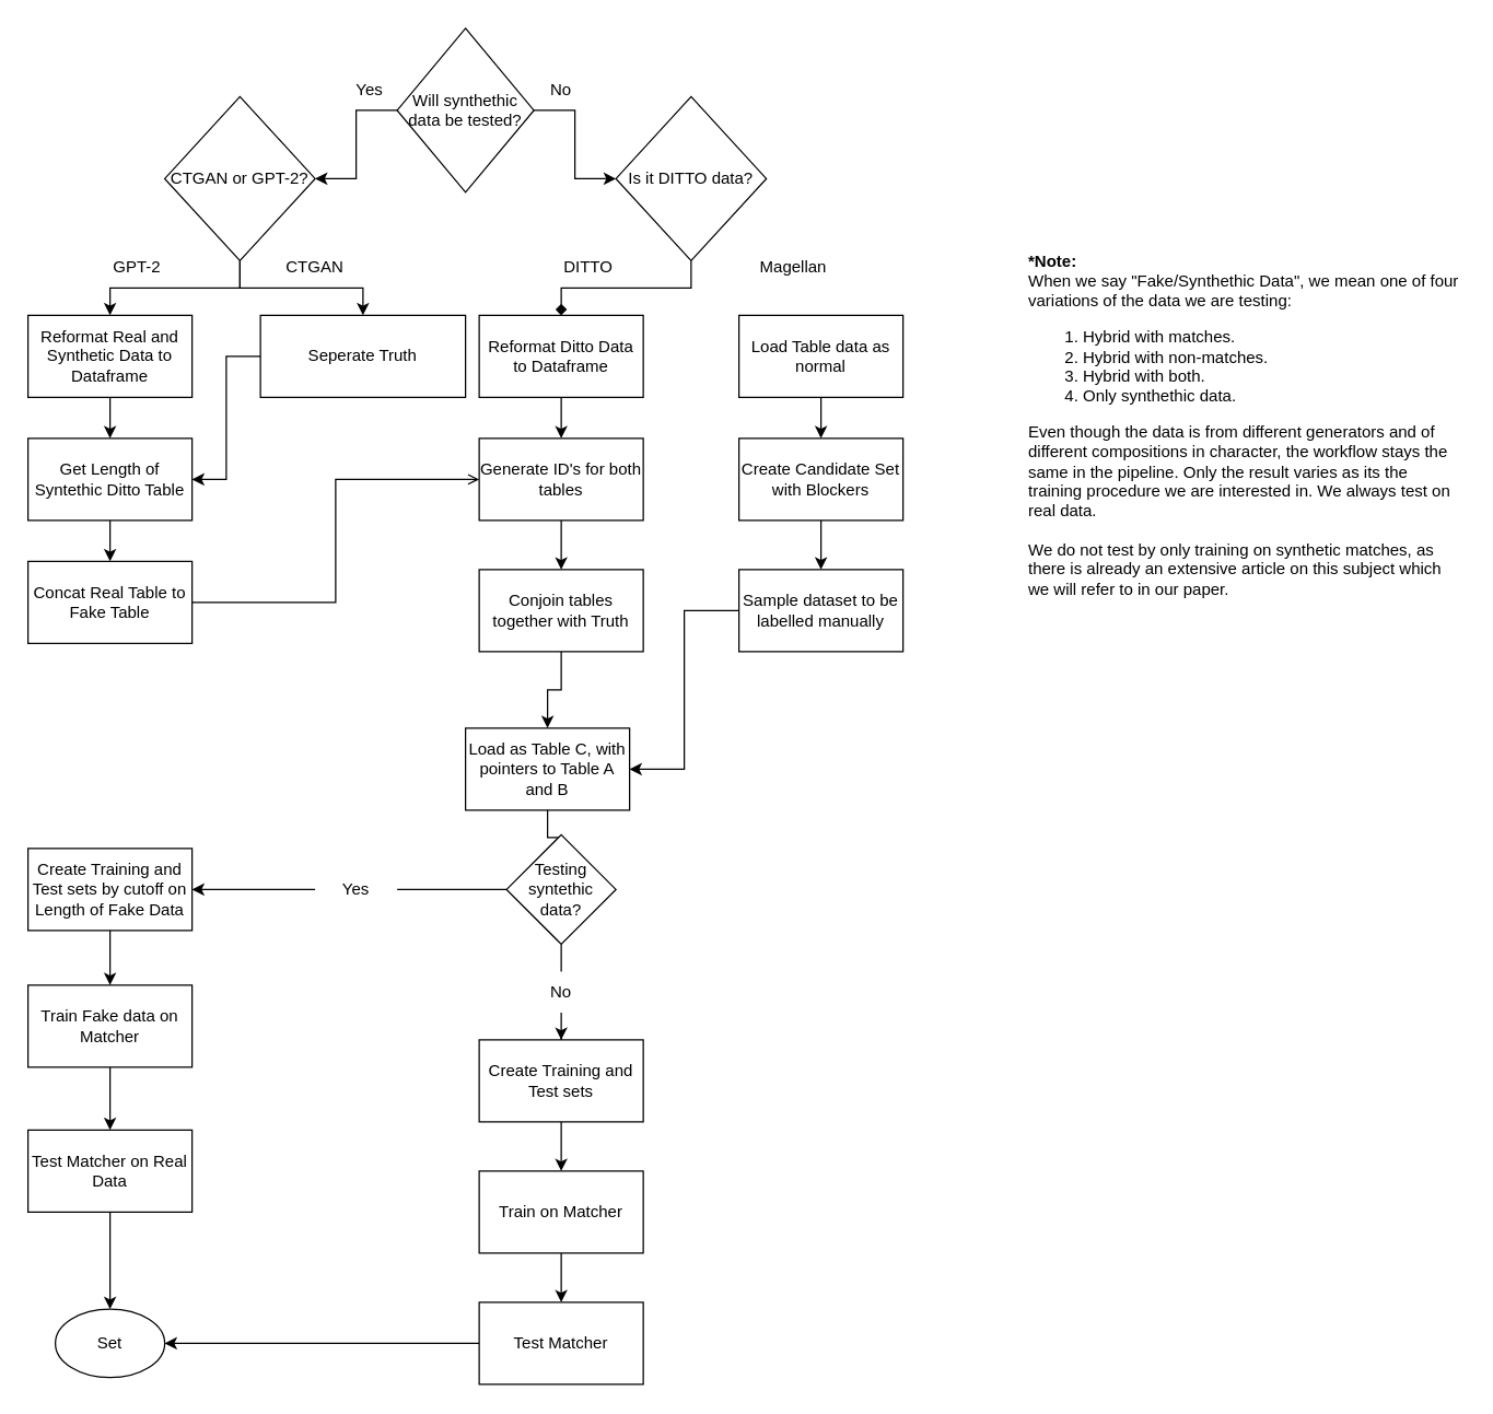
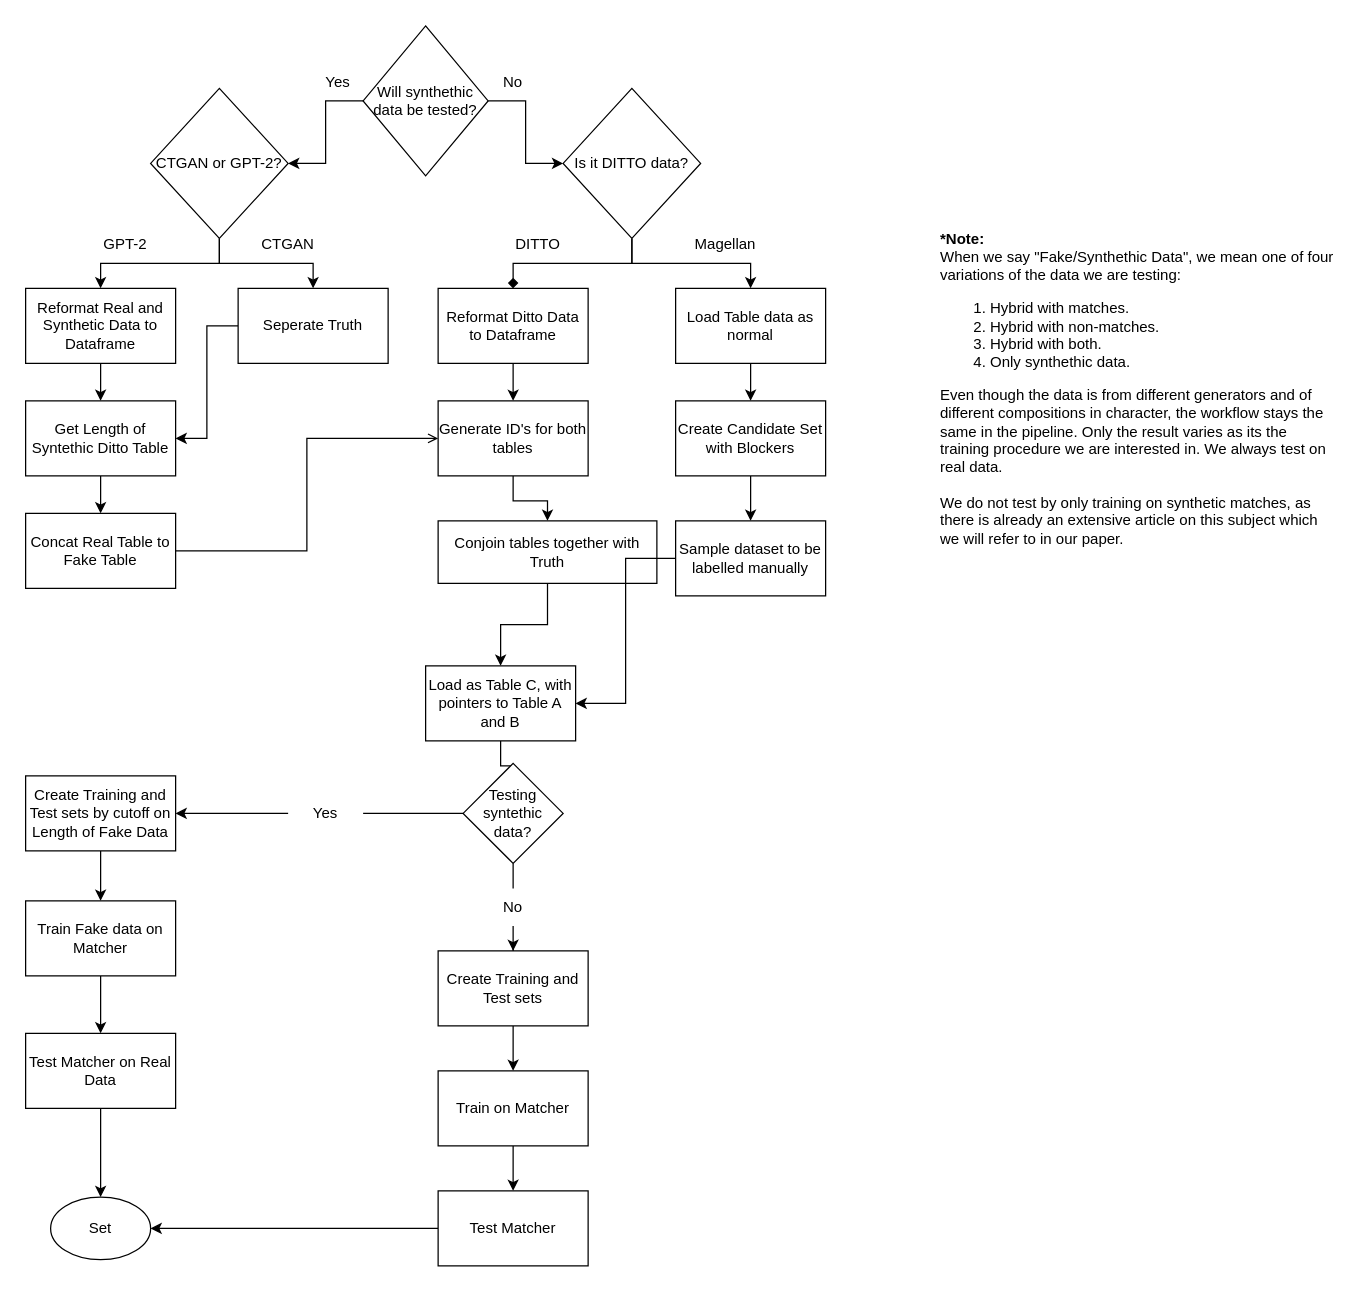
  <mxCell id="0" />
  <mxCell id="1" parent="0" />
  <mxCell id="2" value="" style="edgeStyle=orthogonalEdgeStyle;rounded=0;orthogonalLoop=1;jettySize=auto;html=1;" parent="1" source="4" target="7" edge="1"><mxGeometry relative="1" as="geometry" /></mxCell>
  <mxCell id="3" style="edgeStyle=orthogonalEdgeStyle;rounded=0;orthogonalLoop=1;jettySize=auto;html=1;" parent="1" source="4" target="30" edge="1"><mxGeometry relative="1" as="geometry" /></mxCell>
  <mxCell id="4" value="Will synthethic data be tested?" style="rhombus;whiteSpace=wrap;html=1;" parent="1" vertex="1"><mxGeometry x="290" y="20" width="100" height="120" as="geometry" /></mxCell>
  <mxCell id="5" style="edgeStyle=orthogonalEdgeStyle;rounded=0;orthogonalLoop=1;jettySize=auto;html=1;entryX=0.5;entryY=0;entryDx=0;entryDy=0;endArrow=diamond;" parent="1" source="7" target="11" edge="1"><mxGeometry relative="1" as="geometry" /></mxCell>
+ <mxCell id="6" style="edgeStyle=orthogonalEdgeStyle;rounded=0;orthogonalLoop=1;jettySize=auto;html=1;entryX=0.5;entryY=0;entryDx=0;entryDy=0;" parent="1" source="7" target="9" edge="1"><mxGeometry relative="1" as="geometry" /></mxCell>
  <mxCell id="7" value="Is it DITTO data?" style="rhombus;whiteSpace=wrap;html=1;" parent="1" vertex="1"><mxGeometry x="450" y="70" width="110" height="120" as="geometry" /></mxCell>
  <mxCell id="8" value="" style="edgeStyle=orthogonalEdgeStyle;rounded=0;orthogonalLoop=1;jettySize=auto;html=1;" parent="1" source="9" target="25" edge="1"><mxGeometry relative="1" as="geometry" /></mxCell>
  <mxCell id="9" value="Load Table data as normal" style="whiteSpace=wrap;html=1;" parent="1" vertex="1"><mxGeometry x="540" y="230" width="120" height="60" as="geometry" /></mxCell>
  <mxCell id="10" value="" style="edgeStyle=orthogonalEdgeStyle;rounded=0;orthogonalLoop=1;jettySize=auto;html=1;" parent="1" source="11" target="13" edge="1"><mxGeometry relative="1" as="geometry" /></mxCell>
  <mxCell id="11" value="Reformat Ditto Data to Dataframe" style="whiteSpace=wrap;html=1;" parent="1" vertex="1"><mxGeometry x="350" y="230" width="120" height="60" as="geometry" /></mxCell>
  <mxCell id="12" value="" style="edgeStyle=orthogonalEdgeStyle;rounded=0;orthogonalLoop=1;jettySize=auto;html=1;" parent="1" source="13" target="15" edge="1"><mxGeometry relative="1" as="geometry" /></mxCell>
  <mxCell id="13" value="Generate ID's for both tables" style="whiteSpace=wrap;html=1;" parent="1" vertex="1"><mxGeometry x="350" y="320" width="120" height="60" as="geometry" /></mxCell>
  <mxCell id="14" value="" style="edgeStyle=orthogonalEdgeStyle;rounded=0;orthogonalLoop=1;jettySize=auto;html=1;" parent="1" source="15" target="17" edge="1"><mxGeometry relative="1" as="geometry" /></mxCell>
- <mxCell id="15" value="Conjoin tables together with Truth" style="whiteSpace=wrap;html=1;" parent="1" vertex="1"><mxGeometry x="350" y="416" width="120" height="60" as="geometry" /></mxCell>
+ <mxCell id="15" value="Conjoin tables together with Truth" style="whiteSpace=wrap;html=1;" parent="1" vertex="1"><mxGeometry x="350" y="416" width="175" height="50" as="geometry" /></mxCell>
  <mxCell id="16" value="" style="edgeStyle=orthogonalEdgeStyle;rounded=0;orthogonalLoop=1;jettySize=auto;html=1;" parent="1" source="17" target="41" edge="1"><mxGeometry relative="1" as="geometry" /></mxCell>
  <mxCell id="17" value="Load as Table C, with pointers to Table A and B" style="whiteSpace=wrap;html=1;" parent="1" vertex="1"><mxGeometry x="340" y="532" width="120" height="60" as="geometry" /></mxCell>
  <mxCell id="18" value="" style="edgeStyle=orthogonalEdgeStyle;rounded=0;orthogonalLoop=1;jettySize=auto;html=1;" parent="1" source="19" target="21" edge="1"><mxGeometry relative="1" as="geometry" /></mxCell>
  <mxCell id="19" value="Create Training and Test sets" style="whiteSpace=wrap;html=1;" parent="1" vertex="1"><mxGeometry x="350" y="760" width="120" height="60" as="geometry" /></mxCell>
  <mxCell id="20" value="" style="edgeStyle=orthogonalEdgeStyle;rounded=0;orthogonalLoop=1;jettySize=auto;html=1;" parent="1" source="21" target="23" edge="1"><mxGeometry relative="1" as="geometry" /></mxCell>
  <mxCell id="21" value="Train on Matcher" style="whiteSpace=wrap;html=1;" parent="1" vertex="1"><mxGeometry x="350" y="856" width="120" height="60" as="geometry" /></mxCell>
  <mxCell id="22" style="edgeStyle=orthogonalEdgeStyle;rounded=0;orthogonalLoop=1;jettySize=auto;html=1;entryX=1;entryY=0.5;entryDx=0;entryDy=0;" parent="1" source="23" target="48" edge="1"><mxGeometry relative="1" as="geometry" /></mxCell>
  <mxCell id="23" value="Test Matcher" style="whiteSpace=wrap;html=1;" parent="1" vertex="1"><mxGeometry x="350" y="952" width="120" height="60" as="geometry" /></mxCell>
  <mxCell id="24" value="" style="edgeStyle=orthogonalEdgeStyle;rounded=0;orthogonalLoop=1;jettySize=auto;html=1;" parent="1" source="25" target="27" edge="1"><mxGeometry relative="1" as="geometry" /></mxCell>
  <mxCell id="25" value="Create Candidate Set with Blockers" style="whiteSpace=wrap;html=1;" parent="1" vertex="1"><mxGeometry x="540" y="320" width="120" height="60" as="geometry" /></mxCell>
  <mxCell id="26" style="edgeStyle=orthogonalEdgeStyle;rounded=0;orthogonalLoop=1;jettySize=auto;html=1;entryX=1;entryY=0.5;entryDx=0;entryDy=0;" parent="1" source="27" target="17" edge="1"><mxGeometry relative="1" as="geometry" /></mxCell>
  <mxCell id="27" value="Sample dataset to be labelled manually" style="whiteSpace=wrap;html=1;" parent="1" vertex="1"><mxGeometry x="540" y="416" width="120" height="60" as="geometry" /></mxCell>
  <mxCell id="28" value="" style="edgeStyle=orthogonalEdgeStyle;rounded=0;orthogonalLoop=1;jettySize=auto;html=1;" parent="1" source="30" target="32" edge="1"><mxGeometry relative="1" as="geometry" /></mxCell>
  <mxCell id="29" style="edgeStyle=orthogonalEdgeStyle;rounded=0;orthogonalLoop=1;jettySize=auto;html=1;entryX=0.5;entryY=0;entryDx=0;entryDy=0;" parent="1" source="30" target="47" edge="1"><mxGeometry relative="1" as="geometry" /></mxCell>
  <mxCell id="30" value="CTGAN or GPT-2?" style="rhombus;whiteSpace=wrap;html=1;" parent="1" vertex="1"><mxGeometry x="120" y="70" width="110" height="120" as="geometry" /></mxCell>
  <mxCell id="31" value="" style="edgeStyle=orthogonalEdgeStyle;rounded=0;orthogonalLoop=1;jettySize=auto;html=1;" parent="1" source="32" target="34" edge="1"><mxGeometry relative="1" as="geometry" /></mxCell>
  <mxCell id="32" value="Reformat Real and Synthetic Data to Dataframe" style="whiteSpace=wrap;html=1;" parent="1" vertex="1"><mxGeometry x="20" y="230" width="120" height="60" as="geometry" /></mxCell>
  <mxCell id="33" value="" style="edgeStyle=orthogonalEdgeStyle;rounded=0;orthogonalLoop=1;jettySize=auto;html=1;" parent="1" source="34" target="36" edge="1"><mxGeometry relative="1" as="geometry" /></mxCell>
  <mxCell id="34" value="Get Length of Syntethic Ditto Table" style="whiteSpace=wrap;html=1;" parent="1" vertex="1"><mxGeometry x="20" y="320" width="120" height="60" as="geometry" /></mxCell>
  <mxCell id="35" style="edgeStyle=orthogonalEdgeStyle;rounded=0;orthogonalLoop=1;jettySize=auto;html=1;entryX=0;entryY=0.5;entryDx=0;entryDy=0;endArrow=open;" parent="1" source="36" target="13" edge="1"><mxGeometry relative="1" as="geometry" /></mxCell>
  <mxCell id="36" value="Concat Real Table to Fake Table" style="whiteSpace=wrap;html=1;" parent="1" vertex="1"><mxGeometry x="20" y="410" width="120" height="60" as="geometry" /></mxCell>
  <mxCell id="37" value="" style="edgeStyle=orthogonalEdgeStyle;rounded=0;orthogonalLoop=1;jettySize=auto;html=1;" parent="1" source="38" target="43" edge="1"><mxGeometry relative="1" as="geometry" /></mxCell>
  <mxCell id="38" value="Create Training and Test sets by cutoff on Length of Fake Data" style="whiteSpace=wrap;html=1;" parent="1" vertex="1"><mxGeometry x="20" y="620" width="120" height="60" as="geometry" /></mxCell>
  <mxCell id="39" style="edgeStyle=orthogonalEdgeStyle;rounded=0;orthogonalLoop=1;jettySize=auto;html=1;entryX=0.5;entryY=0;entryDx=0;entryDy=0;startArrow=none;" parent="1" source="58" target="19" edge="1"><mxGeometry relative="1" as="geometry" /></mxCell>
  <mxCell id="40" style="edgeStyle=orthogonalEdgeStyle;rounded=0;orthogonalLoop=1;jettySize=auto;html=1;entryX=1;entryY=0.5;entryDx=0;entryDy=0;startArrow=none;" parent="1" source="56" target="38" edge="1"><mxGeometry relative="1" as="geometry" /></mxCell>
  <mxCell id="41" value="Testing syntethic data?" style="rhombus;whiteSpace=wrap;html=1;" parent="1" vertex="1"><mxGeometry x="370" y="610" width="80" height="80" as="geometry" /></mxCell>
  <mxCell id="42" value="" style="edgeStyle=orthogonalEdgeStyle;rounded=0;orthogonalLoop=1;jettySize=auto;html=1;" parent="1" source="43" target="45" edge="1"><mxGeometry relative="1" as="geometry" /></mxCell>
  <mxCell id="43" value="Train Fake data on Matcher" style="whiteSpace=wrap;html=1;" parent="1" vertex="1"><mxGeometry x="20" y="720" width="120" height="60" as="geometry" /></mxCell>
  <mxCell id="44" style="edgeStyle=orthogonalEdgeStyle;rounded=0;orthogonalLoop=1;jettySize=auto;html=1;entryX=0.5;entryY=0;entryDx=0;entryDy=0;" parent="1" source="45" target="48" edge="1"><mxGeometry relative="1" as="geometry" /></mxCell>
  <mxCell id="45" value="Test Matcher on Real Data" style="whiteSpace=wrap;html=1;" parent="1" vertex="1"><mxGeometry x="20" y="826" width="120" height="60" as="geometry" /></mxCell>
  <mxCell id="46" style="edgeStyle=orthogonalEdgeStyle;rounded=0;orthogonalLoop=1;jettySize=auto;html=1;entryX=1;entryY=0.5;entryDx=0;entryDy=0;" parent="1" source="47" target="34" edge="1"><mxGeometry relative="1" as="geometry" /></mxCell>
- <mxCell id="47" value="Seperate Truth" style="whiteSpace=wrap;html=1;" parent="1" vertex="1"><mxGeometry x="190" y="230" width="150" height="60" as="geometry" /></mxCell>
+ <mxCell id="47" value="Seperate Truth" style="whiteSpace=wrap;html=1;" parent="1" vertex="1"><mxGeometry x="190" y="230" width="120" height="60" as="geometry" /></mxCell>
  <mxCell id="48" value="Set" style="ellipse;whiteSpace=wrap;html=1;rounded=0;shadow=0;glass=0;sketch=0;" parent="1" vertex="1"><mxGeometry x="40" y="957" width="80" height="50" as="geometry" /></mxCell>
  <mxCell id="49" value="&lt;b&gt;*Note:&lt;/b&gt;&lt;br&gt;When we say &quot;Fake/Synthethic Data&quot;, we mean one of four variations of the data we are testing:&lt;br&gt;&lt;ol&gt;&lt;li&gt;Hybrid with matches.&lt;/li&gt;&lt;li&gt;Hybrid with non-matches.&lt;/li&gt;&lt;li&gt;Hybrid with both.&lt;/li&gt;&lt;li&gt;Only synthethic data.&lt;/li&gt;&lt;/ol&gt;&lt;div&gt;Even though the data is from different generators and of different compositions in character, the workflow stays the same in the pipeline. Only the result varies as its the training procedure we are interested in. We always test on real data.&lt;/div&gt;&lt;div&gt;&lt;br&gt;&lt;/div&gt;&lt;div&gt;We do not test by only training on synthetic matches, as there is already an extensive article on this subject which we will refer to in our paper.&lt;/div&gt;&lt;div&gt;&lt;br&gt;&lt;/div&gt;&lt;div&gt;&lt;br&gt;&lt;/div&gt;" style="text;html=1;strokeColor=none;fillColor=none;align=left;verticalAlign=middle;whiteSpace=wrap;rounded=0;shadow=0;glass=0;sketch=0;" parent="1" vertex="1"><mxGeometry x="750" y="180" width="320" height="290" as="geometry" /></mxCell>
  <mxCell id="50" value="Yes" style="text;html=1;strokeColor=none;fillColor=none;align=center;verticalAlign=middle;whiteSpace=wrap;rounded=0;" parent="1" vertex="1"><mxGeometry x="240" y="50" width="60" height="30" as="geometry" /></mxCell>
  <mxCell id="51" value="No" style="text;html=1;strokeColor=none;fillColor=none;align=center;verticalAlign=middle;whiteSpace=wrap;rounded=0;" parent="1" vertex="1"><mxGeometry x="380" y="50" width="60" height="30" as="geometry" /></mxCell>
  <mxCell id="52" value="DITTO" style="text;html=1;strokeColor=none;fillColor=none;align=center;verticalAlign=middle;whiteSpace=wrap;rounded=0;" parent="1" vertex="1"><mxGeometry x="400" y="180" width="60" height="30" as="geometry" /></mxCell>
  <mxCell id="53" value="Magellan" style="text;html=1;strokeColor=none;fillColor=none;align=center;verticalAlign=middle;whiteSpace=wrap;rounded=0;" parent="1" vertex="1"><mxGeometry x="550" y="180" width="60" height="30" as="geometry" /></mxCell>
  <mxCell id="54" value="CTGAN" style="text;html=1;strokeColor=none;fillColor=none;align=center;verticalAlign=middle;whiteSpace=wrap;rounded=0;" parent="1" vertex="1"><mxGeometry x="200" y="180" width="60" height="30" as="geometry" /></mxCell>
  <mxCell id="55" value="GPT-2" style="text;html=1;strokeColor=none;fillColor=none;align=center;verticalAlign=middle;whiteSpace=wrap;rounded=0;" parent="1" vertex="1"><mxGeometry x="70" y="180" width="60" height="30" as="geometry" /></mxCell>
  <mxCell id="56" value="Yes" style="text;html=1;strokeColor=none;fillColor=none;align=center;verticalAlign=middle;whiteSpace=wrap;rounded=0;" parent="1" vertex="1"><mxGeometry x="230" y="635" width="60" height="30" as="geometry" /></mxCell>
  <mxCell id="57" value="" style="edgeStyle=orthogonalEdgeStyle;rounded=0;orthogonalLoop=1;jettySize=auto;html=1;entryX=1;entryY=0.5;entryDx=0;entryDy=0;endArrow=none;" parent="1" source="41" target="56" edge="1"><mxGeometry relative="1" as="geometry"><mxPoint x="360" y="670" as="sourcePoint" /><mxPoint x="150" y="670" as="targetPoint" /></mxGeometry></mxCell>
  <mxCell id="58" value="No" style="text;html=1;strokeColor=none;fillColor=none;align=center;verticalAlign=middle;whiteSpace=wrap;rounded=0;" parent="1" vertex="1"><mxGeometry x="380" y="710" width="60" height="30" as="geometry" /></mxCell>
  <mxCell id="59" value="" style="edgeStyle=orthogonalEdgeStyle;rounded=0;orthogonalLoop=1;jettySize=auto;html=1;entryX=0.5;entryY=0;entryDx=0;entryDy=0;endArrow=none;" parent="1" source="41" target="58" edge="1"><mxGeometry relative="1" as="geometry"><mxPoint x="410" y="690" as="sourcePoint" /><mxPoint x="410" y="730" as="targetPoint" /></mxGeometry></mxCell>
